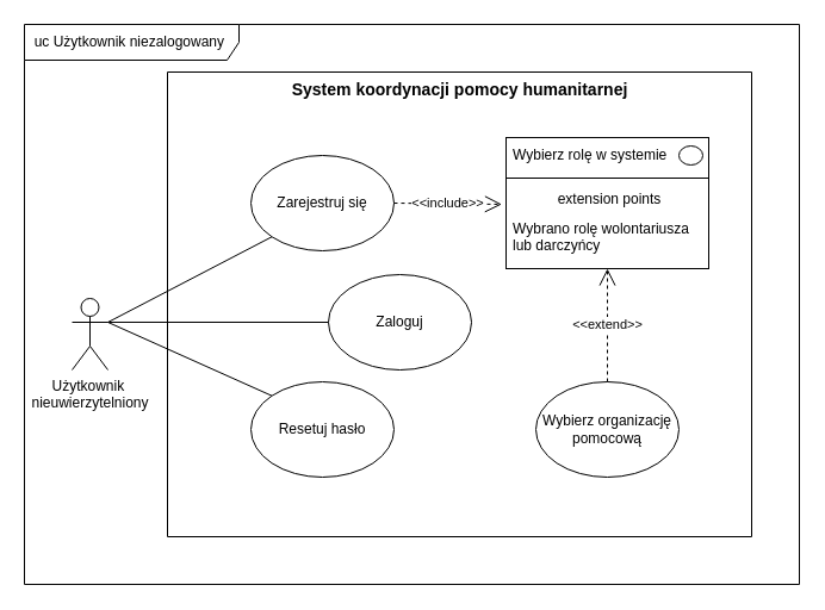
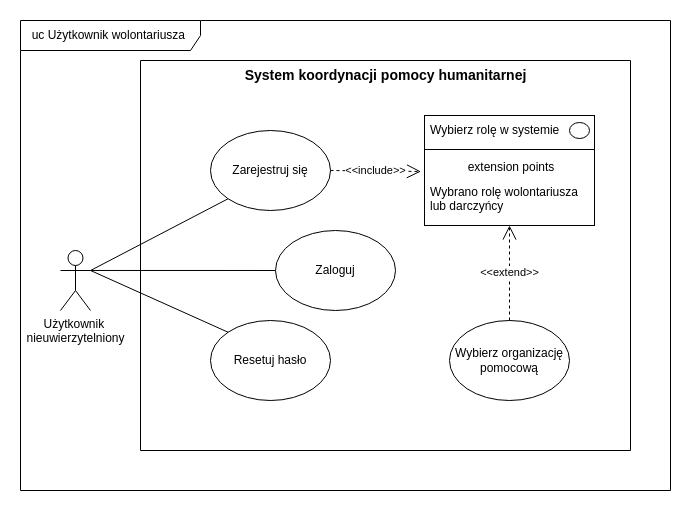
  <mxCell id="0" />
  <mxCell id="1" parent="0" />
  <mxCell id="2" value="Użytkownik&amp;nbsp;&lt;div&gt;nieuwierzytelniony&lt;/div&gt;" style="shape=umlActor;verticalLabelPosition=bottom;verticalAlign=top;html=1;outlineConnect=0;" parent="1" vertex="1"><mxGeometry x="60" y="250" width="30" height="60" as="geometry" /></mxCell>
  <mxCell id="3" value="" style="endArrow=none;html=1;rounded=0;entryX=0;entryY=1;entryDx=0;entryDy=0;" edge="1" parent="1" target="7"><mxGeometry width="50" height="50" relative="1" as="geometry"><mxPoint x="90" y="270" as="sourcePoint" /><mxPoint x="300" y="260" as="targetPoint" /></mxGeometry></mxCell>
  <mxCell id="4" value="" style="swimlane;startSize=0;" vertex="1" parent="1"><mxGeometry x="140" y="60" width="490" height="390" as="geometry" /></mxCell>
  <mxCell id="5" value="Zaloguj" style="ellipse;whiteSpace=wrap;html=1;" vertex="1" parent="4"><mxGeometry x="135" y="170" width="120" height="80" as="geometry" /></mxCell>
  <mxCell id="6" value="Resetuj hasło" style="ellipse;whiteSpace=wrap;html=1;" vertex="1" parent="4"><mxGeometry x="70" y="260" width="120" height="80" as="geometry" /></mxCell>
  <mxCell id="7" value="Zarejestruj się" style="ellipse;whiteSpace=wrap;html=1;" parent="4" vertex="1"><mxGeometry x="70" y="70" width="120" height="80" as="geometry" /></mxCell>
  <mxCell id="8" value="" style="fontStyle=1;align=center;verticalAlign=top;childLayout=stackLayout;horizontal=1;horizontalStack=0;resizeParent=1;resizeParentMax=0;resizeLast=0;marginBottom=0;" vertex="1" parent="4"><mxGeometry x="284" y="55" width="170" height="110" as="geometry" /></mxCell>
  <mxCell id="9" value="&lt;span style=&quot;font-weight: normal;&quot;&gt;Wybierz rolę w systemie&lt;/span&gt;" style="html=1;align=left;spacingLeft=4;verticalAlign=middle;strokeColor=none;fillColor=none;fontStyle=1;whiteSpace=wrap;" vertex="1" parent="8"><mxGeometry width="170" height="30" as="geometry" /></mxCell>
  <mxCell id="10" value="" style="shape=ellipse;" vertex="1" parent="9"><mxGeometry x="1" width="20" height="16" relative="1" as="geometry"><mxPoint x="-25" y="7" as="offset" /></mxGeometry></mxCell>
  <mxCell id="11" value="" style="line;strokeWidth=1;fillColor=none;align=left;verticalAlign=middle;spacingTop=-1;spacingLeft=3;spacingRight=3;rotatable=0;labelPosition=right;points=[];portConstraint=eastwest;" vertex="1" parent="8"><mxGeometry y="30" width="170" height="8" as="geometry" /></mxCell>
  <mxCell id="12" value="extension points" style="html=1;align=center;spacingLeft=4;verticalAlign=top;strokeColor=none;fillColor=none;whiteSpace=wrap;" vertex="1" parent="8"><mxGeometry y="38" width="170" height="25" as="geometry" /></mxCell>
  <mxCell id="13" value="Wybrano rolę wolontariusza lub darczyńcy" style="html=1;align=left;spacingLeft=4;verticalAlign=top;strokeColor=none;fillColor=none;whiteSpace=wrap;" vertex="1" parent="8"><mxGeometry y="63" width="170" height="47" as="geometry" /></mxCell>
  <mxCell id="14" value="&amp;lt;&amp;lt;include&amp;gt;&amp;gt;" style="endArrow=open;endSize=12;dashed=1;html=1;rounded=0;exitX=1;exitY=0.5;exitDx=0;exitDy=0;entryX=-0.021;entryY=0.72;entryDx=0;entryDy=0;entryPerimeter=0;" edge="1" parent="4" source="7" target="12"><mxGeometry width="160" relative="1" as="geometry"><mxPoint x="200" y="-180" as="sourcePoint" /><mxPoint x="294" y="160" as="targetPoint" /></mxGeometry></mxCell>
  <mxCell id="15" value="Wybierz organizację pomocową" style="ellipse;whiteSpace=wrap;html=1;" vertex="1" parent="4"><mxGeometry x="309" y="260" width="120" height="80" as="geometry" /></mxCell>
  <mxCell id="16" value="&amp;lt;&amp;lt;extend&amp;gt;&amp;gt;" style="endArrow=open;endSize=12;dashed=1;html=1;rounded=0;exitX=0.5;exitY=0;exitDx=0;exitDy=0;entryX=0.5;entryY=1;entryDx=0;entryDy=0;" edge="1" parent="4" source="15" target="13"><mxGeometry width="160" relative="1" as="geometry"><mxPoint x="480" y="310" as="sourcePoint" /><mxPoint x="200" y="310" as="targetPoint" /></mxGeometry></mxCell>
  <mxCell id="17" value="&lt;b&gt;&lt;font style=&quot;font-size: 14px;&quot;&gt;System koordynacji pomocy humanitarnej&lt;/font&gt;&lt;/b&gt;" style="text;html=1;align=center;verticalAlign=middle;resizable=0;points=[];autosize=1;strokeColor=none;fillColor=none;" vertex="1" parent="4"><mxGeometry x="90" width="310" height="30" as="geometry" /></mxCell>
  <mxCell id="18" value="" style="endArrow=none;html=1;rounded=0;exitX=1;exitY=0.333;exitDx=0;exitDy=0;exitPerimeter=0;entryX=0;entryY=0.5;entryDx=0;entryDy=0;" edge="1" parent="1" source="2" target="5"><mxGeometry width="50" height="50" relative="1" as="geometry"><mxPoint x="250" y="310" as="sourcePoint" /><mxPoint x="300" y="260" as="targetPoint" /></mxGeometry></mxCell>
  <mxCell id="19" value="" style="endArrow=none;html=1;rounded=0;exitX=1;exitY=0.333;exitDx=0;exitDy=0;exitPerimeter=0;entryX=0;entryY=0;entryDx=0;entryDy=0;" edge="1" parent="1" source="2" target="6"><mxGeometry width="50" height="50" relative="1" as="geometry"><mxPoint x="250" y="310" as="sourcePoint" /><mxPoint x="300" y="260" as="targetPoint" /></mxGeometry></mxCell>
- <mxCell id="20" value="uc Użytkownik niezalogowany&amp;nbsp;" style="shape=umlFrame;whiteSpace=wrap;html=1;pointerEvents=0;recursiveResize=0;container=1;collapsible=0;width=180;height=30;" vertex="1" parent="1"><mxGeometry x="20" y="20" width="650" height="470" as="geometry" /></mxCell>
+ <mxCell id="20" value="uc Użytkownik wolontariusza&amp;nbsp;" style="shape=umlFrame;whiteSpace=wrap;html=1;pointerEvents=0;recursiveResize=0;container=1;collapsible=0;width=180;height=30;" vertex="1" parent="1"><mxGeometry x="20" y="20" width="650" height="470" as="geometry" /></mxCell>
